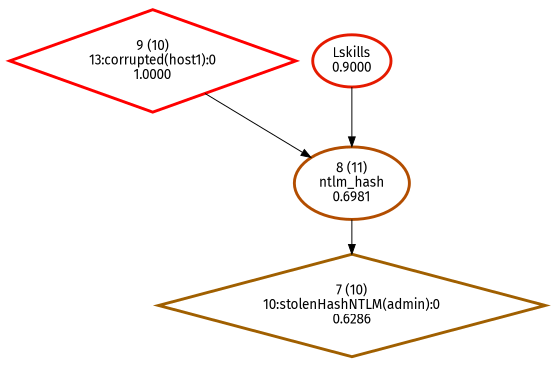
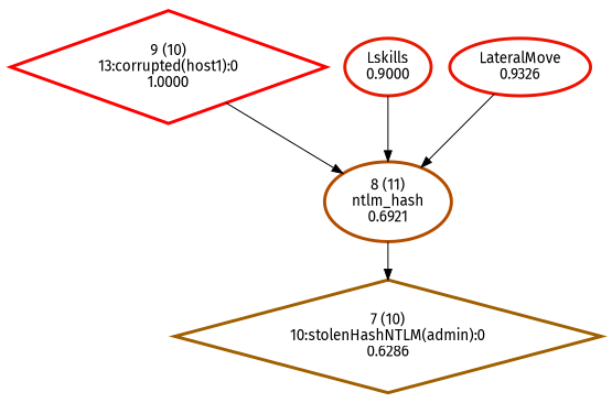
  digraph {
    fontname="Fira Sans"
    node [fontname="Fira Sans" penwidth=3]
    edge [fontname="Fira Sans"]
    n1 [color="#FF0000" label="9 (10)\n13:corrupted(host1):0\n1.0000" shape=diamond]
-   n2 [color="#B24D00" label="8 (11)\nntlm_hash\n0.6981" shape=ellipse]
+   n2 [color="#B24D00" label="8 (11)\nntlm_hash\n0.6921" shape=ellipse]
    n3 [color="#A05F00" label="7 (10)\n10:stolenHashNTLM(admin):0\n0.6286" shape=diamond]
    n4 [color="#E51A00" label="Lskills\n0.9000"]
+   n5 [color="#ED1200" label="LateralMove\n0.9326"]
    n1 -> n2
    n2 -> n3
    n4 -> n2
+   n5 -> n2
  }
